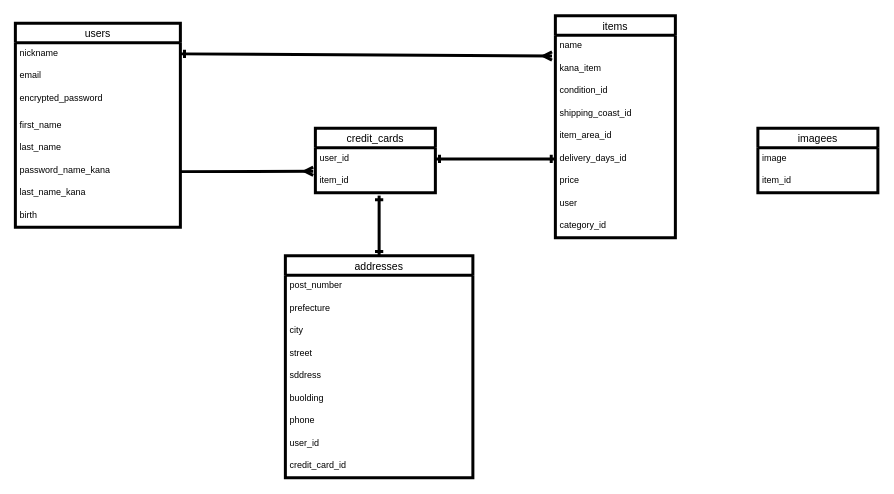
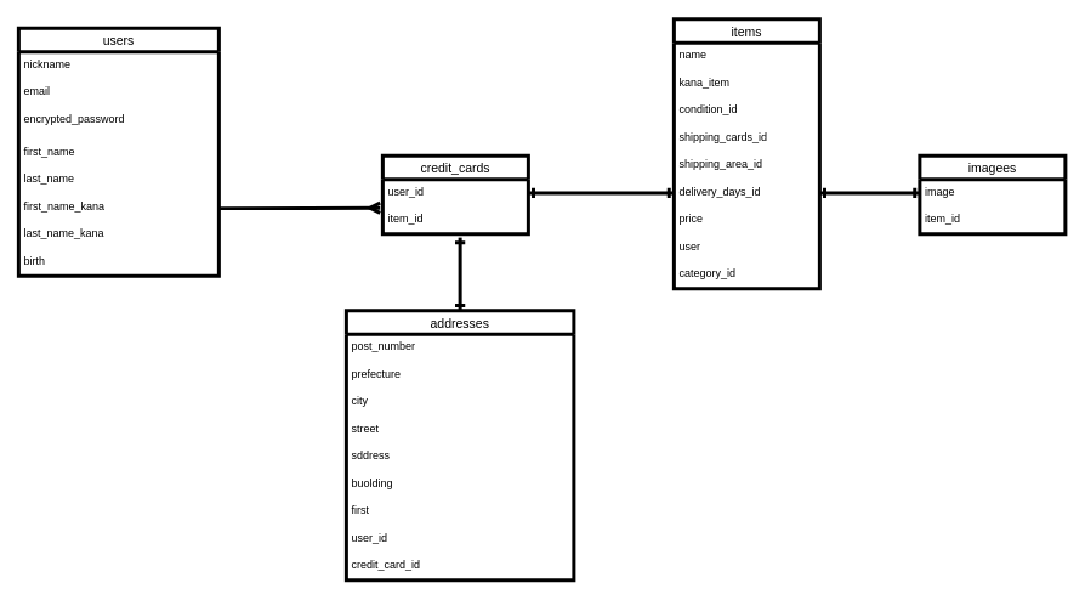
  <mxCell id="0" />
  <mxCell id="1" parent="0" />
  <mxCell id="2" style="edgeStyle=none;html=1;exitX=0.5;exitY=0;exitDx=0;exitDy=0;endArrow=ERone;endFill=0;startArrow=ERone;startFill=0;strokeWidth=4;" edge="1" parent="1" source="3"><mxGeometry relative="1" as="geometry"><mxPoint x="505" y="260" as="targetPoint" /></mxGeometry></mxCell>
  <mxCell id="3" value="addresses" style="swimlane;fontStyle=0;childLayout=stackLayout;horizontal=1;startSize=26;horizontalStack=0;resizeParent=1;resizeParentMax=0;resizeLast=0;collapsible=1;marginBottom=0;align=center;fontSize=14;strokeWidth=4;" parent="1" vertex="1"><mxGeometry x="380" y="340" width="250" height="296" as="geometry" /></mxCell>
  <mxCell id="4" value="post_number" style="text;strokeColor=none;fillColor=none;spacingLeft=4;spacingRight=4;overflow=hidden;rotatable=0;points=[[0,0.5],[1,0.5]];portConstraint=eastwest;fontSize=12;strokeWidth=4;" parent="3" vertex="1"><mxGeometry y="26" width="250" height="30" as="geometry" /></mxCell>
  <mxCell id="5" value="prefecture" style="text;strokeColor=none;fillColor=none;spacingLeft=4;spacingRight=4;overflow=hidden;rotatable=0;points=[[0,0.5],[1,0.5]];portConstraint=eastwest;fontSize=12;strokeWidth=4;" parent="3" vertex="1"><mxGeometry y="56" width="250" height="30" as="geometry" /></mxCell>
  <mxCell id="6" value="city" style="text;strokeColor=none;fillColor=none;spacingLeft=4;spacingRight=4;overflow=hidden;rotatable=0;points=[[0,0.5],[1,0.5]];portConstraint=eastwest;fontSize=12;strokeWidth=4;" parent="3" vertex="1"><mxGeometry y="86" width="250" height="30" as="geometry" /></mxCell>
  <mxCell id="7" value="street" style="text;strokeColor=none;fillColor=none;spacingLeft=4;spacingRight=4;overflow=hidden;rotatable=0;points=[[0,0.5],[1,0.5]];portConstraint=eastwest;fontSize=12;strokeWidth=4;" parent="3" vertex="1"><mxGeometry y="116" width="250" height="30" as="geometry" /></mxCell>
  <mxCell id="8" value="sddress" style="text;strokeColor=none;fillColor=none;spacingLeft=4;spacingRight=4;overflow=hidden;rotatable=0;points=[[0,0.5],[1,0.5]];portConstraint=eastwest;fontSize=12;strokeWidth=4;" parent="3" vertex="1"><mxGeometry y="146" width="250" height="30" as="geometry" /></mxCell>
  <mxCell id="9" value="buolding" style="text;strokeColor=none;fillColor=none;spacingLeft=4;spacingRight=4;overflow=hidden;rotatable=0;points=[[0,0.5],[1,0.5]];portConstraint=eastwest;fontSize=12;strokeWidth=4;" parent="3" vertex="1"><mxGeometry y="176" width="250" height="30" as="geometry" /></mxCell>
- <mxCell id="10" value="phone" style="text;strokeColor=none;fillColor=none;spacingLeft=4;spacingRight=4;overflow=hidden;rotatable=0;points=[[0,0.5],[1,0.5]];portConstraint=eastwest;fontSize=12;strokeWidth=4;" parent="3" vertex="1"><mxGeometry y="206" width="250" height="30" as="geometry" /></mxCell>
+ <mxCell id="10" value="first" style="text;strokeColor=none;fillColor=none;spacingLeft=4;spacingRight=4;overflow=hidden;rotatable=0;points=[[0,0.5],[1,0.5]];portConstraint=eastwest;fontSize=12;strokeWidth=4;" parent="3" vertex="1"><mxGeometry y="206" width="250" height="30" as="geometry" /></mxCell>
  <mxCell id="11" value="user_id" style="text;strokeColor=none;fillColor=none;spacingLeft=4;spacingRight=4;overflow=hidden;rotatable=0;points=[[0,0.5],[1,0.5]];portConstraint=eastwest;fontSize=12;strokeWidth=4;" parent="3" vertex="1"><mxGeometry y="236" width="250" height="30" as="geometry" /></mxCell>
  <mxCell id="12" value="credit_card_id " style="text;strokeColor=none;fillColor=none;spacingLeft=4;spacingRight=4;overflow=hidden;rotatable=0;points=[[0,0.5],[1,0.5]];portConstraint=eastwest;fontSize=12;strokeWidth=4;" vertex="1" parent="3"><mxGeometry y="266" width="250" height="30" as="geometry" /></mxCell>
  <mxCell id="13" value="users" style="swimlane;fontStyle=0;childLayout=stackLayout;horizontal=1;startSize=26;horizontalStack=0;resizeParent=1;resizeParentMax=0;resizeLast=0;collapsible=1;marginBottom=0;align=center;fontSize=14;strokeWidth=4;" parent="1" vertex="1"><mxGeometry x="20" y="30" width="220" height="272" as="geometry" /></mxCell>
  <mxCell id="14" value="nickname" style="text;strokeColor=none;fillColor=none;spacingLeft=4;spacingRight=4;overflow=hidden;rotatable=0;points=[[0,0.5],[1,0.5]];portConstraint=eastwest;fontSize=12;strokeWidth=4;" parent="13" vertex="1"><mxGeometry y="26" width="220" height="30" as="geometry" /></mxCell>
  <mxCell id="15" value="email" style="text;strokeColor=none;fillColor=none;spacingLeft=4;spacingRight=4;overflow=hidden;rotatable=0;points=[[0,0.5],[1,0.5]];portConstraint=eastwest;fontSize=12;strokeWidth=4;" parent="13" vertex="1"><mxGeometry y="56" width="220" height="30" as="geometry" /></mxCell>
  <mxCell id="16" value="encrypted_password" style="text;strokeColor=none;fillColor=none;spacingLeft=4;spacingRight=4;overflow=hidden;rotatable=0;points=[[0,0.5],[1,0.5]];portConstraint=eastwest;fontSize=12;strokeWidth=4;" vertex="1" parent="13"><mxGeometry y="86" width="220" height="36" as="geometry" /></mxCell>
  <mxCell id="17" value="first_name" style="text;strokeColor=none;fillColor=none;spacingLeft=4;spacingRight=4;overflow=hidden;rotatable=0;points=[[0,0.5],[1,0.5]];portConstraint=eastwest;fontSize=12;strokeWidth=4;" parent="13" vertex="1"><mxGeometry y="122" width="220" height="30" as="geometry" /></mxCell>
  <mxCell id="18" value="last_name" style="text;strokeColor=none;fillColor=none;spacingLeft=4;spacingRight=4;overflow=hidden;rotatable=0;points=[[0,0.5],[1,0.5]];portConstraint=eastwest;fontSize=12;strokeWidth=4;" parent="13" vertex="1"><mxGeometry y="152" width="220" height="30" as="geometry" /></mxCell>
- <mxCell id="19" value="password_name_kana" style="text;strokeColor=none;fillColor=none;spacingLeft=4;spacingRight=4;overflow=hidden;rotatable=0;points=[[0,0.5],[1,0.5]];portConstraint=eastwest;fontSize=12;strokeWidth=4;" parent="13" vertex="1"><mxGeometry y="182" width="220" height="30" as="geometry" /></mxCell>
+ <mxCell id="19" value="first_name_kana" style="text;strokeColor=none;fillColor=none;spacingLeft=4;spacingRight=4;overflow=hidden;rotatable=0;points=[[0,0.5],[1,0.5]];portConstraint=eastwest;fontSize=12;strokeWidth=4;" parent="13" vertex="1"><mxGeometry y="182" width="220" height="30" as="geometry" /></mxCell>
  <mxCell id="20" value="last_name_kana" style="text;strokeColor=none;fillColor=none;spacingLeft=4;spacingRight=4;overflow=hidden;rotatable=0;points=[[0,0.5],[1,0.5]];portConstraint=eastwest;fontSize=12;strokeWidth=4;" parent="13" vertex="1"><mxGeometry y="212" width="220" height="30" as="geometry" /></mxCell>
  <mxCell id="21" value="birth" style="text;strokeColor=none;fillColor=none;spacingLeft=4;spacingRight=4;overflow=hidden;rotatable=0;points=[[0,0.5],[1,0.5]];portConstraint=eastwest;fontSize=12;strokeWidth=4;" parent="13" vertex="1"><mxGeometry y="242" width="220" height="30" as="geometry" /></mxCell>
  <mxCell id="22" value="items" style="swimlane;fontStyle=0;childLayout=stackLayout;horizontal=1;startSize=26;horizontalStack=0;resizeParent=1;resizeParentMax=0;resizeLast=0;collapsible=1;marginBottom=0;align=center;fontSize=14;strokeWidth=4;" parent="1" vertex="1"><mxGeometry x="740" y="20" width="160" height="296" as="geometry" /></mxCell>
  <mxCell id="23" value="name" style="text;strokeColor=none;fillColor=none;spacingLeft=4;spacingRight=4;overflow=hidden;rotatable=0;points=[[0,0.5],[1,0.5]];portConstraint=eastwest;fontSize=12;strokeWidth=4;" parent="22" vertex="1"><mxGeometry y="26" width="160" height="30" as="geometry" /></mxCell>
  <mxCell id="24" value="kana_item" style="text;strokeColor=none;fillColor=none;spacingLeft=4;spacingRight=4;overflow=hidden;rotatable=0;points=[[0,0.5],[1,0.5]];portConstraint=eastwest;fontSize=12;strokeWidth=4;" parent="22" vertex="1"><mxGeometry y="56" width="160" height="30" as="geometry" /></mxCell>
  <mxCell id="25" value="condition_id" style="text;strokeColor=none;fillColor=none;spacingLeft=4;spacingRight=4;overflow=hidden;rotatable=0;points=[[0,0.5],[1,0.5]];portConstraint=eastwest;fontSize=12;strokeWidth=4;" parent="22" vertex="1"><mxGeometry y="86" width="160" height="30" as="geometry" /></mxCell>
- <mxCell id="26" value="shipping_coast_id" style="text;strokeColor=none;fillColor=none;spacingLeft=4;spacingRight=4;overflow=hidden;rotatable=0;points=[[0,0.5],[1,0.5]];portConstraint=eastwest;fontSize=12;strokeWidth=4;" parent="22" vertex="1"><mxGeometry y="116" width="160" height="30" as="geometry" /></mxCell>
- <mxCell id="27" value="item_area_id" style="text;strokeColor=none;fillColor=none;spacingLeft=4;spacingRight=4;overflow=hidden;rotatable=0;points=[[0,0.5],[1,0.5]];portConstraint=eastwest;fontSize=12;strokeWidth=4;" parent="22" vertex="1"><mxGeometry y="146" width="160" height="30" as="geometry" /></mxCell>
+ <mxCell id="26" value="shipping_cards_id" style="text;strokeColor=none;fillColor=none;spacingLeft=4;spacingRight=4;overflow=hidden;rotatable=0;points=[[0,0.5],[1,0.5]];portConstraint=eastwest;fontSize=12;strokeWidth=4;" parent="22" vertex="1"><mxGeometry y="116" width="160" height="30" as="geometry" /></mxCell>
+ <mxCell id="27" value="shipping_area_id" style="text;strokeColor=none;fillColor=none;spacingLeft=4;spacingRight=4;overflow=hidden;rotatable=0;points=[[0,0.5],[1,0.5]];portConstraint=eastwest;fontSize=12;strokeWidth=4;" parent="22" vertex="1"><mxGeometry y="146" width="160" height="30" as="geometry" /></mxCell>
  <mxCell id="28" value="delivery_days_id" style="text;strokeColor=none;fillColor=none;spacingLeft=4;spacingRight=4;overflow=hidden;rotatable=0;points=[[0,0.5],[1,0.5]];portConstraint=eastwest;fontSize=12;strokeWidth=4;" parent="22" vertex="1"><mxGeometry y="176" width="160" height="30" as="geometry" /></mxCell>
  <mxCell id="29" value="price" style="text;strokeColor=none;fillColor=none;spacingLeft=4;spacingRight=4;overflow=hidden;rotatable=0;points=[[0,0.5],[1,0.5]];portConstraint=eastwest;fontSize=12;strokeWidth=4;" parent="22" vertex="1"><mxGeometry y="206" width="160" height="30" as="geometry" /></mxCell>
  <mxCell id="30" value="user" style="text;strokeColor=none;fillColor=none;spacingLeft=4;spacingRight=4;overflow=hidden;rotatable=0;points=[[0,0.5],[1,0.5]];portConstraint=eastwest;fontSize=12;strokeWidth=4;" parent="22" vertex="1"><mxGeometry y="236" width="160" height="30" as="geometry" /></mxCell>
  <mxCell id="31" value="category_id" style="text;strokeColor=none;fillColor=none;spacingLeft=4;spacingRight=4;overflow=hidden;rotatable=0;points=[[0,0.5],[1,0.5]];portConstraint=eastwest;fontSize=12;strokeWidth=4;" parent="22" vertex="1"><mxGeometry y="266" width="160" height="30" as="geometry" /></mxCell>
  <mxCell id="32" value="credit_cards" style="swimlane;fontStyle=0;childLayout=stackLayout;horizontal=1;startSize=26;horizontalStack=0;resizeParent=1;resizeParentMax=0;resizeLast=0;collapsible=1;marginBottom=0;align=center;fontSize=14;strokeWidth=4;" parent="1" vertex="1"><mxGeometry x="420" y="170" width="160" height="86" as="geometry" /></mxCell>
  <mxCell id="33" value="user_id" style="text;strokeColor=none;fillColor=none;spacingLeft=4;spacingRight=4;overflow=hidden;rotatable=0;points=[[0,0.5],[1,0.5]];portConstraint=eastwest;fontSize=12;strokeWidth=4;" vertex="1" parent="32"><mxGeometry y="26" width="160" height="30" as="geometry" /></mxCell>
  <mxCell id="34" value="item_id" style="text;strokeColor=none;fillColor=none;spacingLeft=4;spacingRight=4;overflow=hidden;rotatable=0;points=[[0,0.5],[1,0.5]];portConstraint=eastwest;fontSize=12;strokeWidth=4;" parent="32" vertex="1"><mxGeometry y="56" width="160" height="30" as="geometry" /></mxCell>
  <mxCell id="35" value="imagees" style="swimlane;fontStyle=0;childLayout=stackLayout;horizontal=1;startSize=26;horizontalStack=0;resizeParent=1;resizeParentMax=0;resizeLast=0;collapsible=1;marginBottom=0;align=center;fontSize=14;strokeWidth=4;" parent="1" vertex="1"><mxGeometry x="1010" y="170" width="160" height="86" as="geometry" /></mxCell>
  <mxCell id="36" value="image" style="text;strokeColor=none;fillColor=none;spacingLeft=4;spacingRight=4;overflow=hidden;rotatable=0;points=[[0,0.5],[1,0.5]];portConstraint=eastwest;fontSize=12;strokeWidth=4;" parent="35" vertex="1"><mxGeometry y="26" width="160" height="30" as="geometry" /></mxCell>
  <mxCell id="37" value="item_id" style="text;strokeColor=none;fillColor=none;spacingLeft=4;spacingRight=4;overflow=hidden;rotatable=0;points=[[0,0.5],[1,0.5]];portConstraint=eastwest;fontSize=12;strokeWidth=4;" parent="35" vertex="1"><mxGeometry y="56" width="160" height="30" as="geometry" /></mxCell>
- <mxCell id="38" style="edgeStyle=none;html=1;exitX=1;exitY=0.5;exitDx=0;exitDy=0;entryX=-0.028;entryY=0.928;entryDx=0;entryDy=0;entryPerimeter=0;endArrow=ERmany;endFill=0;startArrow=ERone;startFill=0;strokeWidth=4;" edge="1" parent="1" source="14" target="23"><mxGeometry relative="1" as="geometry" /></mxCell>
  <mxCell id="39" style="edgeStyle=none;html=1;exitX=1;exitY=0.5;exitDx=0;exitDy=0;entryX=0;entryY=0.5;entryDx=0;entryDy=0;startArrow=ERone;startFill=0;endArrow=ERone;endFill=0;strokeWidth=4;" edge="1" parent="1" source="33" target="28"><mxGeometry relative="1" as="geometry" /></mxCell>
+ <mxCell id="40" style="edgeStyle=none;html=1;exitX=1;exitY=0.5;exitDx=0;exitDy=0;entryX=0;entryY=0.5;entryDx=0;entryDy=0;startArrow=ERone;startFill=0;endArrow=ERone;endFill=0;strokeWidth=4;" edge="1" parent="1" source="28" target="36"><mxGeometry relative="1" as="geometry" /></mxCell>
  <mxCell id="41" style="edgeStyle=none;html=1;entryX=-0.018;entryY=0.05;entryDx=0;entryDy=0;entryPerimeter=0;startArrow=none;startFill=0;endArrow=ERmany;endFill=0;strokeWidth=4;" edge="1" parent="1" target="34"><mxGeometry relative="1" as="geometry"><mxPoint x="240" y="228" as="sourcePoint" /></mxGeometry></mxCell>
